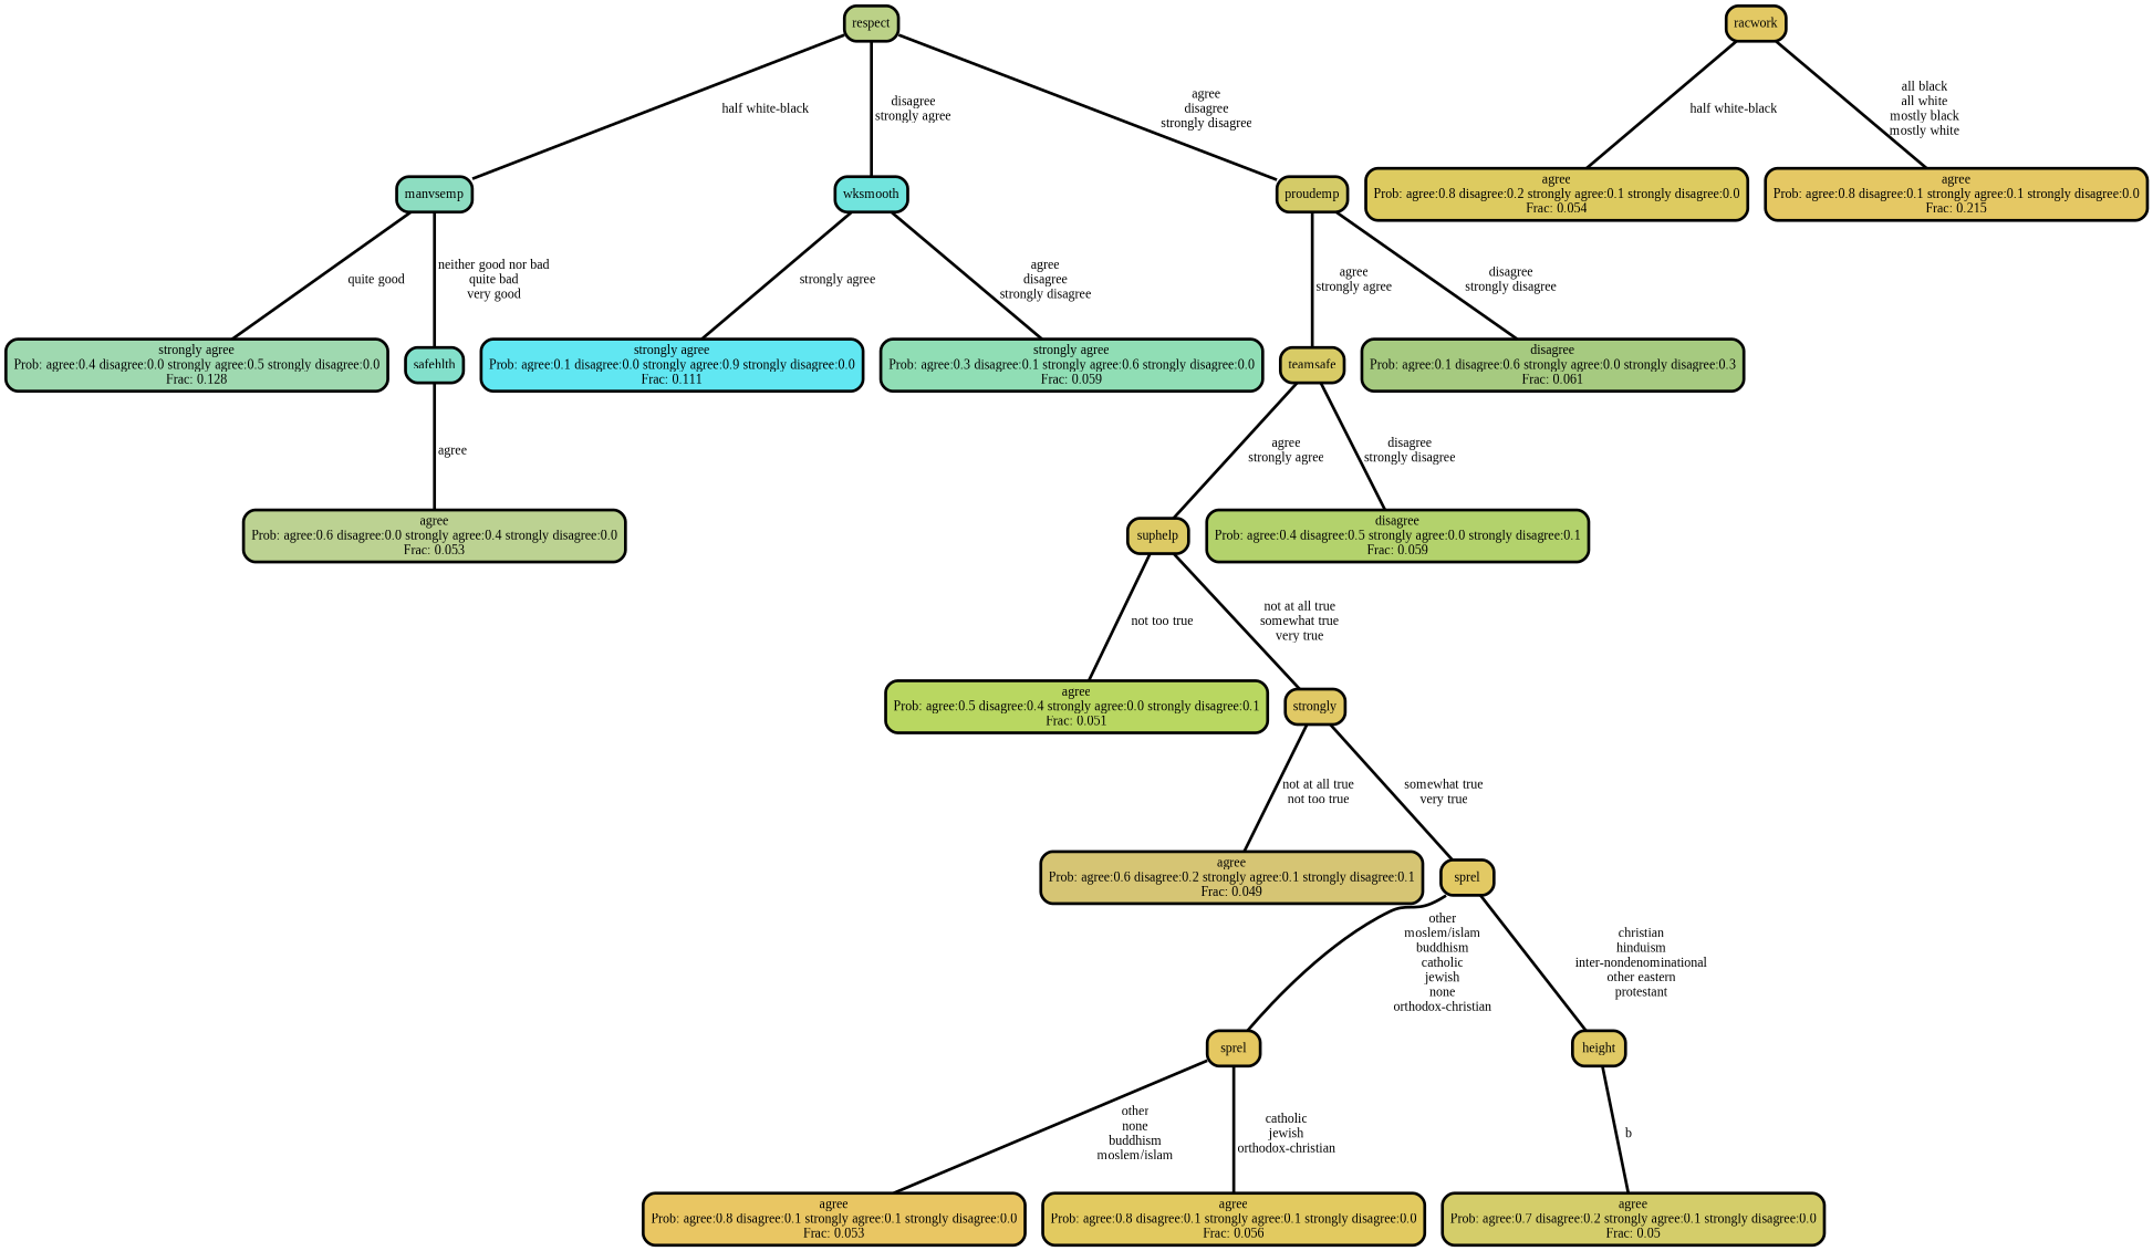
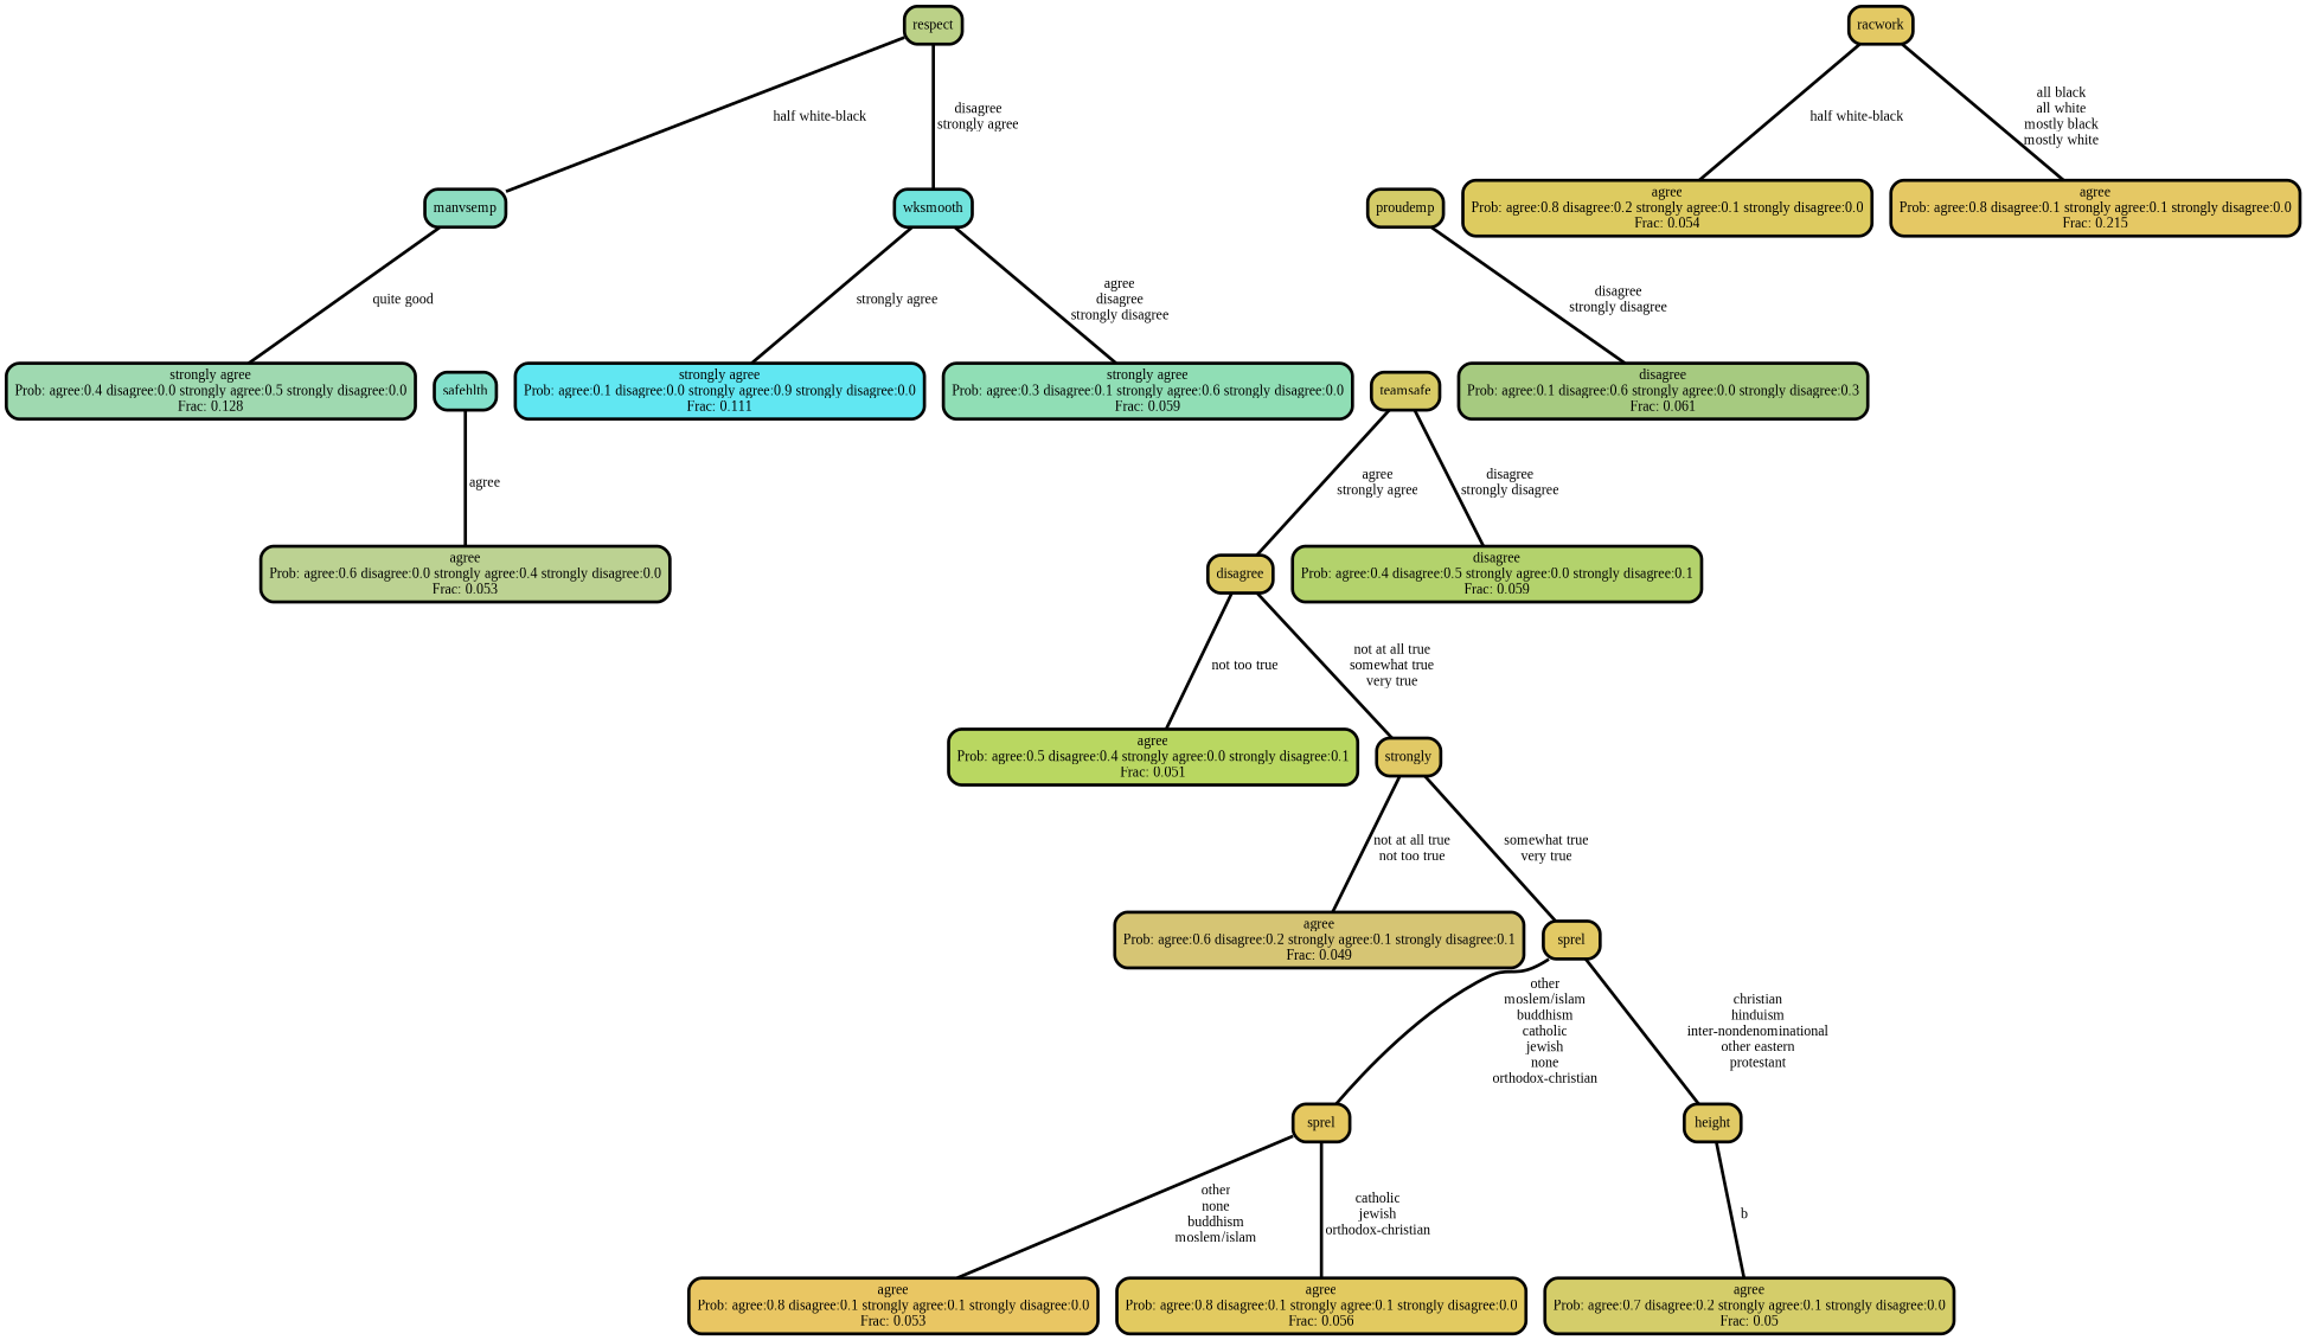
  graph {
    fontname="Liberation Serif"
    ranksep="0 equally"
    splines=straight
    node [color=black fontcolor=black fontname="Liberation Serif" penwidth=3 shape=box style="filled, rounded"]
    edge [color=black fontname="Liberation Serif" penwidth=3]
    n1 [fillcolor="#9fd9b0" label="strongly agree\nProb: agree:0.4 disagree:0.0 strongly agree:0.5 strongly disagree:0.0\nFrac: 0.128"]
    n2 [fillcolor="#8dddc1" label=manvsemp]
    n3 [fillcolor="#83e0cb" label=safehlth]
    n4 [fillcolor="#bcd292" label="agree\nProb: agree:0.6 disagree:0.0 strongly agree:0.4 strongly disagree:0.0\nFrac: 0.053"]
    n5 [fillcolor="#71e4dd" label=wksmooth]
    n6 [fillcolor="#61e7f2" label="strongly agree\nProb: agree:0.1 disagree:0.0 strongly agree:0.9 strongly disagree:0.0\nFrac: 0.111"]
    n7 [fillcolor="#90deb5" label="strongly agree\nProb: agree:0.3 disagree:0.1 strongly agree:0.6 strongly disagree:0.0\nFrac: 0.059"]
    n8 [fillcolor="#bbd187" label=respect]
    n9 [fillcolor="#d4cb68" label=proudemp]
    n10 [fillcolor="#d8cb66" label=teamsafe]
    n11 [fillcolor="#a6ca80" label="disagree\nProb: agree:0.1 disagree:0.6 strongly agree:0.0 strongly disagree:0.3\nFrac: 0.061"]
    n12 [fillcolor="#b9d761" label="agree\nProb: agree:0.5 disagree:0.4 strongly agree:0.0 strongly disagree:0.1\nFrac: 0.051"]
-   n13 [fillcolor="#ddca65" label=suphelp]
+   n13 [fillcolor="#ddca65" label=disagree]
    n14 [fillcolor="#e1c965" label=strongly]
    n15 [fillcolor="#d6c574" label="agree\nProb: agree:0.6 disagree:0.2 strongly agree:0.1 strongly disagree:0.1\nFrac: 0.049"]
    n16 [fillcolor="#e2c964" label=sprel]
    n17 [fillcolor="#e5c861" label=sprel]
    n18 [fillcolor="#e1ca65" label=height]
    n19 [fillcolor="#e9c663" label="agree\nProb: agree:0.8 disagree:0.1 strongly agree:0.1 strongly disagree:0.0\nFrac: 0.053"]
    n20 [fillcolor="#e2ca60" label="agree\nProb: agree:0.8 disagree:0.1 strongly agree:0.1 strongly disagree:0.0\nFrac: 0.056"]
    n21 [fillcolor="#d4cd6a" label="agree\nProb: agree:0.7 disagree:0.2 strongly agree:0.1 strongly disagree:0.0\nFrac: 0.05"]
    n22 [fillcolor="#e3c964" label=racwork]
    n23 [fillcolor="#ddcb60" label="agree\nProb: agree:0.8 disagree:0.2 strongly agree:0.1 strongly disagree:0.0\nFrac: 0.054"]
    n24 [fillcolor="#e5c864" label="agree\nProb: agree:0.8 disagree:0.1 strongly agree:0.1 strongly disagree:0.0\nFrac: 0.215"]
    n25 [fillcolor="#b3d26c" label="disagree\nProb: agree:0.4 disagree:0.5 strongly agree:0.0 strongly disagree:0.1\nFrac: 0.059"]
    subgraph sub_1 {
      rank=same
    }
    n2 -- n1 [label=" quite good"]
-   n2 -- n3 [label=" neither good nor bad\n quite bad\n very good"]
    n3 -- n4 [label=" agree"]
    n5 -- n6 [label=" strongly agree"]
    n5 -- n7 [label=" agree\n disagree\n strongly disagree"]
    n8 -- n2 [label=" half white-black"]
    n8 -- n5 [label=" disagree\n strongly agree"]
-   n8 -- n9 [label=" agree\n disagree\n strongly disagree"]
-   n9 -- n10 [label=" agree\n strongly agree"]
    n9 -- n11 [label=" disagree\n strongly disagree"]
    n10 -- n13 [label=" agree\n strongly agree"]
    n10 -- n25 [label=" disagree\n strongly disagree"]
    n13 -- n12 [label=" not too true"]
    n13 -- n14 [label=" not at all true\n somewhat true\n very true"]
    n14 -- n15 [label=" not at all true\n not too true"]
    n14 -- n16 [label=" somewhat true\n very true"]
    n16 -- n17 [label=" other\n moslem/islam\n buddhism\n catholic\n jewish\n none\n orthodox-christian"]
    n16 -- n18 [label=" christian\n hinduism\n inter-nondenominational\n other eastern\n protestant"]
    n17 -- n19 [label=" other\n none\n buddhism\n moslem/islam"]
    n17 -- n20 [label=" catholic\n jewish\n orthodox-christian"]
    n18 -- n21 [label=" b"]
    n22 -- n23 [label=" half white-black"]
    n22 -- n24 [label=" all black\n all white\n mostly black\n mostly white"]
  }
